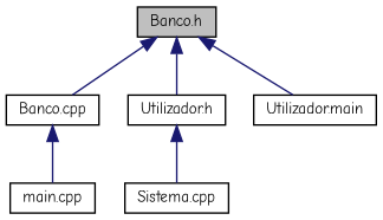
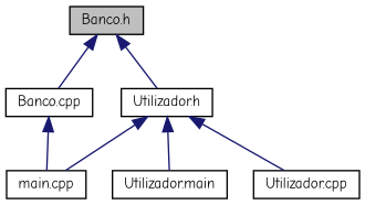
  digraph {
    fontname="Comic Neue"
    node [color=black fillcolor=white fontname="Comic Neue" fontsize=10 shape=record style=filled]
    edge [color=midnightblue dir=back fontname="Comic Neue" fontsize=10 labelfontname=Helvetica labelfontsize=10 style=solid]
    n1 [fillcolor=grey75 fontcolor=black height=0.2 label="Banco.h" width=0.4]
    n2 [height=0.2 label="Banco.cpp" width=0.4]
    n3 [height=0.2 label="Utilizador.h" width=0.4]
    n4 [height=0.2 label="Utilizador.main" width=0.4]
    n5 [height=0.2 label="main.cpp" width=0.4]
-   n6 [height=0.2 label="Sistema.cpp" width=0.4]
+   n6 [height=0.2 label="Utilizador.cpp" width=0.4]
    n1 -> n2
    n1 -> n3
-   n1 -> n4
+   n3 -> n4
    n2 -> n5
+   n3 -> n5
    n3 -> n6
  }
